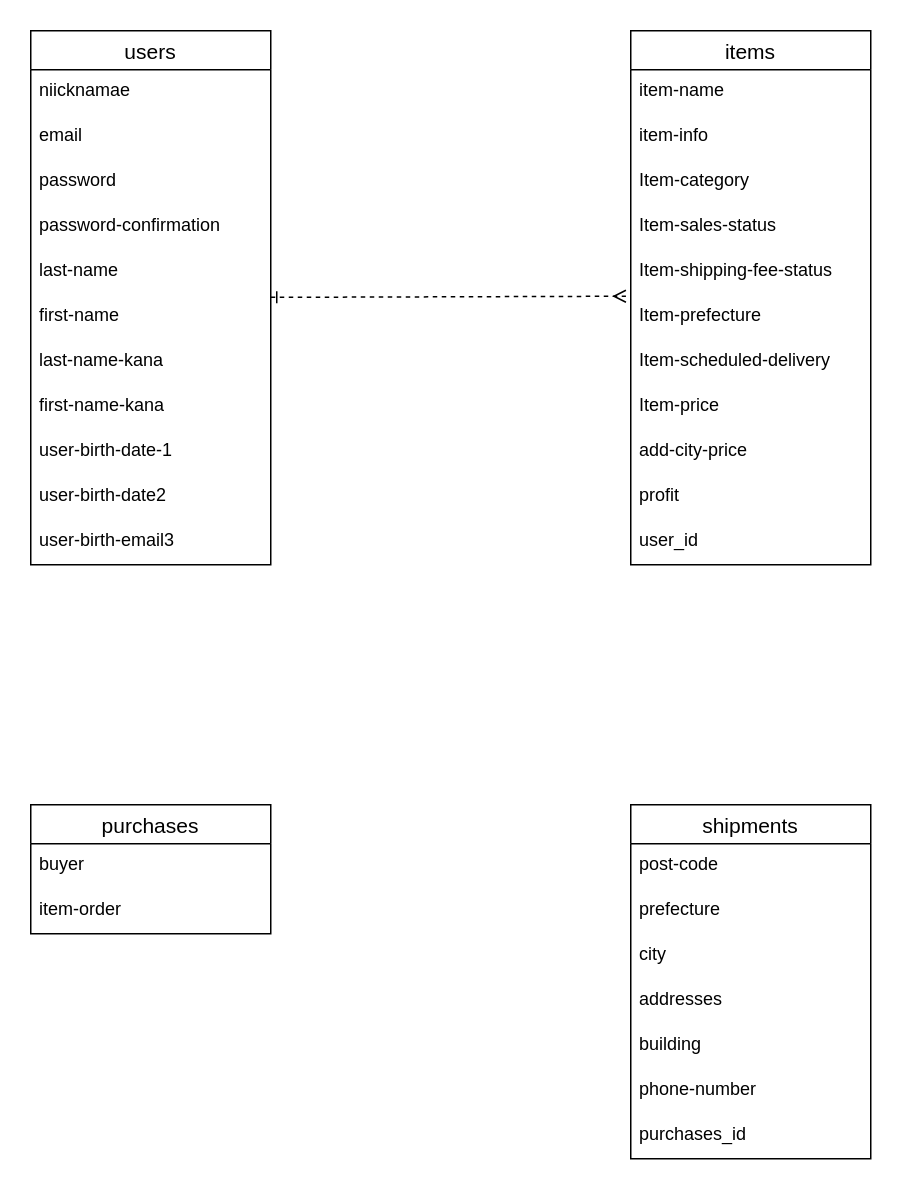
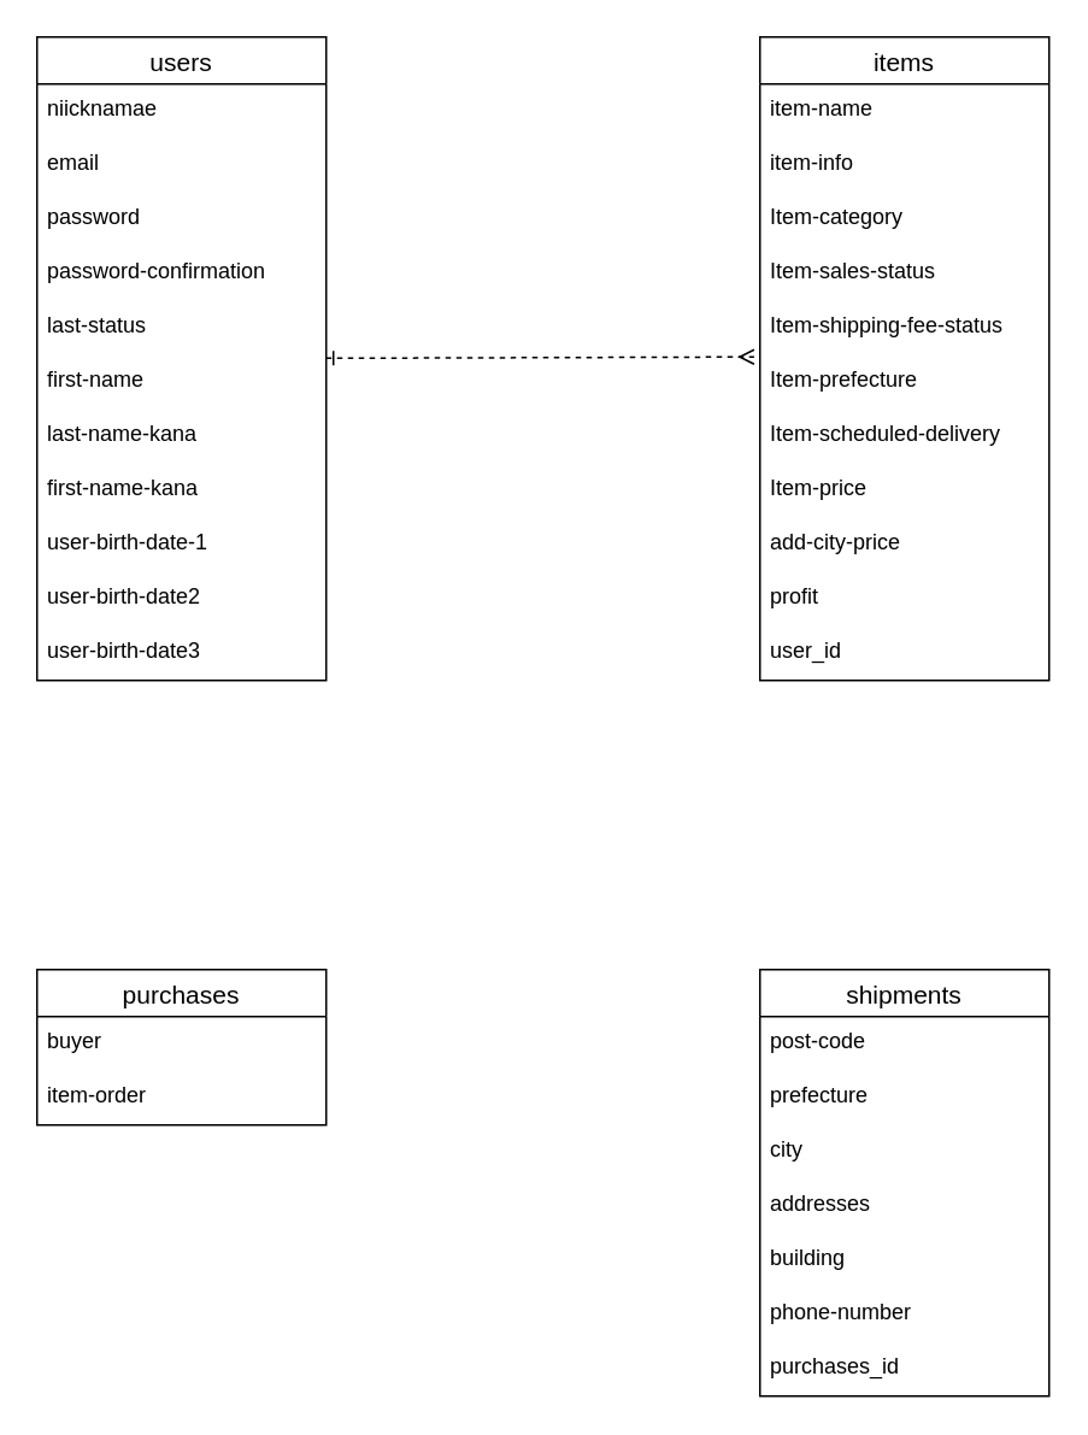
  <mxCell id="0" />
  <mxCell id="1" parent="0" />
  <mxCell id="2" style="edgeStyle=none;html=1;endArrow=ERmany;endFill=0;rounded=0;startArrow=ERone;startFill=0;entryX=-0.02;entryY=0.033;entryDx=0;entryDy=0;entryPerimeter=0;dashed=1;" parent="1" source="3" target="29" edge="1"><mxGeometry relative="1" as="geometry"><mxPoint x="410" y="186" as="targetPoint" /></mxGeometry></mxCell>
  <mxCell id="3" value="users" style="swimlane;fontStyle=0;childLayout=stackLayout;horizontal=1;startSize=26;horizontalStack=0;resizeParent=1;resizeParentMax=0;resizeLast=0;collapsible=1;marginBottom=0;align=center;fontSize=14;rounded=0;" parent="1" vertex="1"><mxGeometry x="20" y="20" width="160" height="356" as="geometry" /></mxCell>
  <mxCell id="4" value="niicknamae" style="text;strokeColor=none;fillColor=none;spacingLeft=4;spacingRight=4;overflow=hidden;rotatable=0;points=[[0,0.5],[1,0.5]];portConstraint=eastwest;fontSize=12;rounded=0;" parent="3" vertex="1"><mxGeometry y="26" width="160" height="30" as="geometry" /></mxCell>
  <mxCell id="5" value="email" style="text;strokeColor=none;fillColor=none;spacingLeft=4;spacingRight=4;overflow=hidden;rotatable=0;points=[[0,0.5],[1,0.5]];portConstraint=eastwest;fontSize=12;rounded=0;" parent="3" vertex="1"><mxGeometry y="56" width="160" height="30" as="geometry" /></mxCell>
  <mxCell id="6" value="password" style="text;strokeColor=none;fillColor=none;spacingLeft=4;spacingRight=4;overflow=hidden;rotatable=0;points=[[0,0.5],[1,0.5]];portConstraint=eastwest;fontSize=12;rounded=0;" parent="3" vertex="1"><mxGeometry y="86" width="160" height="30" as="geometry" /></mxCell>
  <mxCell id="7" value="password-confirmation" style="text;strokeColor=none;fillColor=none;spacingLeft=4;spacingRight=4;overflow=hidden;rotatable=0;points=[[0,0.5],[1,0.5]];portConstraint=eastwest;fontSize=12;rounded=0;" parent="3" vertex="1"><mxGeometry y="116" width="160" height="30" as="geometry" /></mxCell>
- <mxCell id="8" value="last-name" style="text;strokeColor=none;fillColor=none;spacingLeft=4;spacingRight=4;overflow=hidden;rotatable=0;points=[[0,0.5],[1,0.5]];portConstraint=eastwest;fontSize=12;rounded=0;" parent="3" vertex="1"><mxGeometry y="146" width="160" height="30" as="geometry" /></mxCell>
+ <mxCell id="8" value="last-status" style="text;strokeColor=none;fillColor=none;spacingLeft=4;spacingRight=4;overflow=hidden;rotatable=0;points=[[0,0.5],[1,0.5]];portConstraint=eastwest;fontSize=12;rounded=0;" parent="3" vertex="1"><mxGeometry y="146" width="160" height="30" as="geometry" /></mxCell>
  <mxCell id="9" value="first-name" style="text;strokeColor=none;fillColor=none;spacingLeft=4;spacingRight=4;overflow=hidden;rotatable=0;points=[[0,0.5],[1,0.5]];portConstraint=eastwest;fontSize=12;rounded=0;" parent="3" vertex="1"><mxGeometry y="176" width="160" height="30" as="geometry" /></mxCell>
  <mxCell id="10" value="last-name-kana" style="text;strokeColor=none;fillColor=none;spacingLeft=4;spacingRight=4;overflow=hidden;rotatable=0;points=[[0,0.5],[1,0.5]];portConstraint=eastwest;fontSize=12;rounded=0;" parent="3" vertex="1"><mxGeometry y="206" width="160" height="30" as="geometry" /></mxCell>
  <mxCell id="11" value="first-name-kana" style="text;strokeColor=none;fillColor=none;spacingLeft=4;spacingRight=4;overflow=hidden;rotatable=0;points=[[0,0.5],[1,0.5]];portConstraint=eastwest;fontSize=12;rounded=0;" parent="3" vertex="1"><mxGeometry y="236" width="160" height="30" as="geometry" /></mxCell>
  <mxCell id="12" value="user-birth-date-1" style="text;strokeColor=none;fillColor=none;spacingLeft=4;spacingRight=4;overflow=hidden;rotatable=0;points=[[0,0.5],[1,0.5]];portConstraint=eastwest;fontSize=12;rounded=0;" parent="3" vertex="1"><mxGeometry y="266" width="160" height="30" as="geometry" /></mxCell>
  <mxCell id="13" value="user-birth-date2" style="text;strokeColor=none;fillColor=none;spacingLeft=4;spacingRight=4;overflow=hidden;rotatable=0;points=[[0,0.5],[1,0.5]];portConstraint=eastwest;fontSize=12;rounded=0;" parent="3" vertex="1"><mxGeometry y="296" width="160" height="30" as="geometry" /></mxCell>
- <mxCell id="14" value="user-birth-email3" style="text;strokeColor=none;fillColor=none;spacingLeft=4;spacingRight=4;overflow=hidden;rotatable=0;points=[[0,0.5],[1,0.5]];portConstraint=eastwest;fontSize=12;rounded=0;" parent="3" vertex="1"><mxGeometry y="326" width="160" height="30" as="geometry" /></mxCell>
+ <mxCell id="14" value="user-birth-date3" style="text;strokeColor=none;fillColor=none;spacingLeft=4;spacingRight=4;overflow=hidden;rotatable=0;points=[[0,0.5],[1,0.5]];portConstraint=eastwest;fontSize=12;rounded=0;" parent="3" vertex="1"><mxGeometry y="326" width="160" height="30" as="geometry" /></mxCell>
  <mxCell id="15" value="shipments" style="swimlane;fontStyle=0;childLayout=stackLayout;horizontal=1;startSize=26;horizontalStack=0;resizeParent=1;resizeParentMax=0;resizeLast=0;collapsible=1;marginBottom=0;align=center;fontSize=14;rounded=0;" parent="1" vertex="1"><mxGeometry x="420" y="536" width="160" height="236" as="geometry" /></mxCell>
  <mxCell id="16" value="post-code" style="text;strokeColor=none;fillColor=none;spacingLeft=4;spacingRight=4;overflow=hidden;rotatable=0;points=[[0,0.5],[1,0.5]];portConstraint=eastwest;fontSize=12;rounded=0;" parent="15" vertex="1"><mxGeometry y="26" width="160" height="30" as="geometry" /></mxCell>
  <mxCell id="17" value="prefecture" style="text;strokeColor=none;fillColor=none;spacingLeft=4;spacingRight=4;overflow=hidden;rotatable=0;points=[[0,0.5],[1,0.5]];portConstraint=eastwest;fontSize=12;rounded=0;" parent="15" vertex="1"><mxGeometry y="56" width="160" height="30" as="geometry" /></mxCell>
  <mxCell id="18" value="city" style="text;strokeColor=none;fillColor=none;spacingLeft=4;spacingRight=4;overflow=hidden;rotatable=0;points=[[0,0.5],[1,0.5]];portConstraint=eastwest;fontSize=12;rounded=0;" parent="15" vertex="1"><mxGeometry y="86" width="160" height="30" as="geometry" /></mxCell>
  <mxCell id="19" value="addresses" style="text;strokeColor=none;fillColor=none;spacingLeft=4;spacingRight=4;overflow=hidden;rotatable=0;points=[[0,0.5],[1,0.5]];portConstraint=eastwest;fontSize=12;rounded=0;" parent="15" vertex="1"><mxGeometry y="116" width="160" height="30" as="geometry" /></mxCell>
  <mxCell id="20" value="building" style="text;strokeColor=none;fillColor=none;spacingLeft=4;spacingRight=4;overflow=hidden;rotatable=0;points=[[0,0.5],[1,0.5]];portConstraint=eastwest;fontSize=12;rounded=0;" parent="15" vertex="1"><mxGeometry y="146" width="160" height="30" as="geometry" /></mxCell>
  <mxCell id="21" value="phone-number" style="text;strokeColor=none;fillColor=none;spacingLeft=4;spacingRight=4;overflow=hidden;rotatable=0;points=[[0,0.5],[1,0.5]];portConstraint=eastwest;fontSize=12;rounded=0;" parent="15" vertex="1"><mxGeometry y="176" width="160" height="30" as="geometry" /></mxCell>
  <mxCell id="22" value="purchases_id" style="text;strokeColor=none;fillColor=none;spacingLeft=4;spacingRight=4;overflow=hidden;rotatable=0;points=[[0,0.5],[1,0.5]];portConstraint=eastwest;fontSize=12;rounded=0;" parent="15" vertex="1"><mxGeometry y="206" width="160" height="30" as="geometry" /></mxCell>
  <mxCell id="23" value="items" style="swimlane;fontStyle=0;childLayout=stackLayout;horizontal=1;startSize=26;horizontalStack=0;resizeParent=1;resizeParentMax=0;resizeLast=0;collapsible=1;marginBottom=0;align=center;fontSize=14;rounded=0;" parent="1" vertex="1"><mxGeometry x="420" y="20" width="160" height="356" as="geometry" /></mxCell>
  <mxCell id="24" value="item-name" style="text;strokeColor=none;fillColor=none;spacingLeft=4;spacingRight=4;overflow=hidden;rotatable=0;points=[[0,0.5],[1,0.5]];portConstraint=eastwest;fontSize=12;rounded=0;" parent="23" vertex="1"><mxGeometry y="26" width="160" height="30" as="geometry" /></mxCell>
  <mxCell id="25" value="item-info" style="text;strokeColor=none;fillColor=none;spacingLeft=4;spacingRight=4;overflow=hidden;rotatable=0;points=[[0,0.5],[1,0.5]];portConstraint=eastwest;fontSize=12;rounded=0;" parent="23" vertex="1"><mxGeometry y="56" width="160" height="30" as="geometry" /></mxCell>
  <mxCell id="26" value="Item-category" style="text;strokeColor=none;fillColor=none;spacingLeft=4;spacingRight=4;overflow=hidden;rotatable=0;points=[[0,0.5],[1,0.5]];portConstraint=eastwest;fontSize=12;rounded=0;" parent="23" vertex="1"><mxGeometry y="86" width="160" height="30" as="geometry" /></mxCell>
  <mxCell id="27" value="Item-sales-status" style="text;strokeColor=none;fillColor=none;spacingLeft=4;spacingRight=4;overflow=hidden;rotatable=0;points=[[0,0.5],[1,0.5]];portConstraint=eastwest;fontSize=12;rounded=0;" parent="23" vertex="1"><mxGeometry y="116" width="160" height="30" as="geometry" /></mxCell>
  <mxCell id="28" value="Item-shipping-fee-status" style="text;strokeColor=none;fillColor=none;spacingLeft=4;spacingRight=4;overflow=hidden;rotatable=0;points=[[0,0.5],[1,0.5]];portConstraint=eastwest;fontSize=12;rounded=0;" parent="23" vertex="1"><mxGeometry y="146" width="160" height="30" as="geometry" /></mxCell>
  <mxCell id="29" value="Item-prefecture" style="text;strokeColor=none;fillColor=none;spacingLeft=4;spacingRight=4;overflow=hidden;rotatable=0;points=[[0,0.5],[1,0.5]];portConstraint=eastwest;fontSize=12;rounded=0;" parent="23" vertex="1"><mxGeometry y="176" width="160" height="30" as="geometry" /></mxCell>
  <mxCell id="30" value="Item-scheduled-delivery" style="text;strokeColor=none;fillColor=none;spacingLeft=4;spacingRight=4;overflow=hidden;rotatable=0;points=[[0,0.5],[1,0.5]];portConstraint=eastwest;fontSize=12;rounded=0;" parent="23" vertex="1"><mxGeometry y="206" width="160" height="30" as="geometry" /></mxCell>
  <mxCell id="31" value="Item-price" style="text;strokeColor=none;fillColor=none;spacingLeft=4;spacingRight=4;overflow=hidden;rotatable=0;points=[[0,0.5],[1,0.5]];portConstraint=eastwest;fontSize=12;rounded=0;" parent="23" vertex="1"><mxGeometry y="236" width="160" height="30" as="geometry" /></mxCell>
  <mxCell id="32" value="add-city-price" style="text;strokeColor=none;fillColor=none;spacingLeft=4;spacingRight=4;overflow=hidden;rotatable=0;points=[[0,0.5],[1,0.5]];portConstraint=eastwest;fontSize=12;rounded=0;" parent="23" vertex="1"><mxGeometry y="266" width="160" height="30" as="geometry" /></mxCell>
  <mxCell id="33" value="profit" style="text;strokeColor=none;fillColor=none;spacingLeft=4;spacingRight=4;overflow=hidden;rotatable=0;points=[[0,0.5],[1,0.5]];portConstraint=eastwest;fontSize=12;rounded=0;" parent="23" vertex="1"><mxGeometry y="296" width="160" height="30" as="geometry" /></mxCell>
  <mxCell id="34" value="user_id" style="text;strokeColor=none;fillColor=none;spacingLeft=4;spacingRight=4;overflow=hidden;rotatable=0;points=[[0,0.5],[1,0.5]];portConstraint=eastwest;fontSize=12;" parent="23" vertex="1"><mxGeometry y="326" width="160" height="30" as="geometry" /></mxCell>
  <mxCell id="35" value="purchases" style="swimlane;fontStyle=0;childLayout=stackLayout;horizontal=1;startSize=26;horizontalStack=0;resizeParent=1;resizeParentMax=0;resizeLast=0;collapsible=1;marginBottom=0;align=center;fontSize=14;rounded=0;" parent="1" vertex="1"><mxGeometry x="20" y="536" width="160" height="86" as="geometry" /></mxCell>
  <mxCell id="36" value="buyer" style="text;strokeColor=none;fillColor=none;spacingLeft=4;spacingRight=4;overflow=hidden;rotatable=0;points=[[0,0.5],[1,0.5]];portConstraint=eastwest;fontSize=12;rounded=0;" parent="35" vertex="1"><mxGeometry y="26" width="160" height="30" as="geometry" /></mxCell>
  <mxCell id="37" value="item-order" style="text;strokeColor=none;fillColor=none;spacingLeft=4;spacingRight=4;overflow=hidden;rotatable=0;points=[[0,0.5],[1,0.5]];portConstraint=eastwest;fontSize=12;rounded=0;" parent="35" vertex="1"><mxGeometry y="56" width="160" height="30" as="geometry" /></mxCell>
